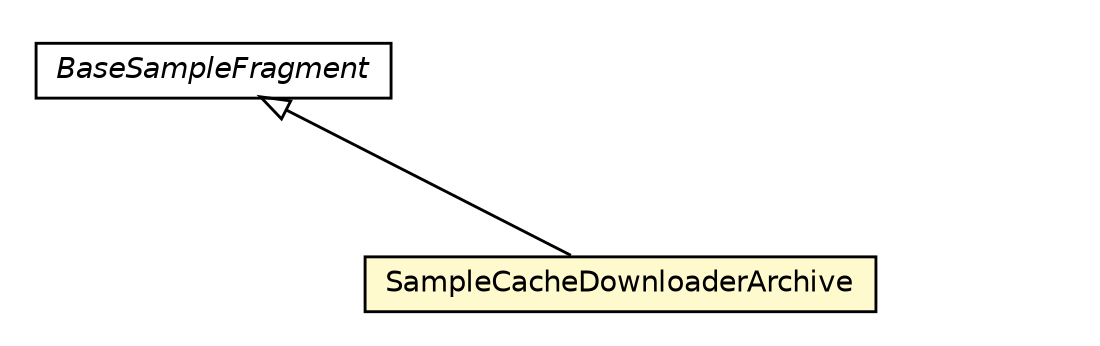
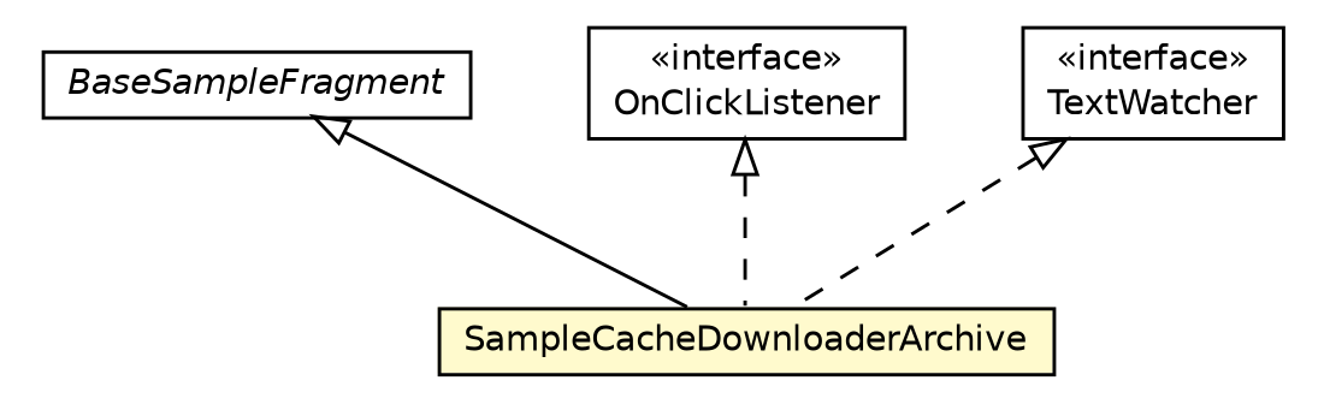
  digraph {
    nodesep=0.25
    ranksep=0.5
    node [fontcolor=black fontname=Helvetica fontsize=10.0 shape=plaintext]
    edge [arrowtail=empty dir=back fontname=Helvetica fontsize=10 headport=p labelfontname=Helvetica labelfontsize=10 tailport=p style=dashed]
    n1 [label=<<table title="org.osmdroid.samplefragments.BaseSampleFragment" border="0" cellborder="1" cellspacing="0" cellpadding="2" port="p" href="./BaseSampleFragment.html"> 		<tr><td><table border="0" cellspacing="0" cellpadding="1"> <tr><td align="center" balign="center"><font face="Helvetica-Oblique"> BaseSampleFragment </font></td></tr> 		</table></td></tr> 		</table>>]
    n2 [label=<<table title="org.osmdroid.samplefragments.SampleCacheDownloaderArchive" border="0" cellborder="1" cellspacing="0" cellpadding="2" port="p" bgcolor="lemonChiffon" href="./SampleCacheDownloaderArchive.html"> 		<tr><td><table border="0" cellspacing="0" cellpadding="1"> <tr><td align="center" balign="center"> SampleCacheDownloaderArchive </td></tr> 		</table></td></tr> 		</table>>]
+   n3 [label=<<table title="android.view.View.OnClickListener" border="0" cellborder="1" cellspacing="0" cellpadding="2" port="p" href="http://java.sun.com/j2se/1.4.2/docs/api/android/view/View/OnClickListener.html"> 		<tr><td><table border="0" cellspacing="0" cellpadding="1"> <tr><td align="center" balign="center"> &#171;interface&#187; </td></tr> <tr><td align="center" balign="center"> OnClickListener </td></tr> 		</table></td></tr> 		</table>>]
+   n4 [label=<<table title="android.text.TextWatcher" border="0" cellborder="1" cellspacing="0" cellpadding="2" port="p" href="http://java.sun.com/j2se/1.4.2/docs/api/android/text/TextWatcher.html"> 		<tr><td><table border="0" cellspacing="0" cellpadding="1"> <tr><td align="center" balign="center"> &#171;interface&#187; </td></tr> <tr><td align="center" balign="center"> TextWatcher </td></tr> 		</table></td></tr> 		</table>>]
    n1 -> n2 [style=""]
+   n3 -> n2
+   n4 -> n2
  }
